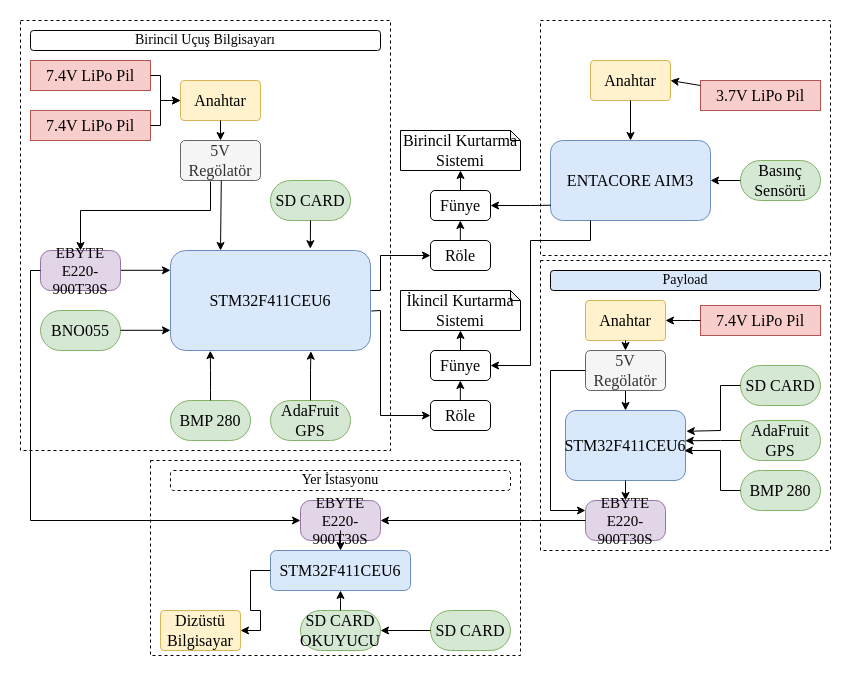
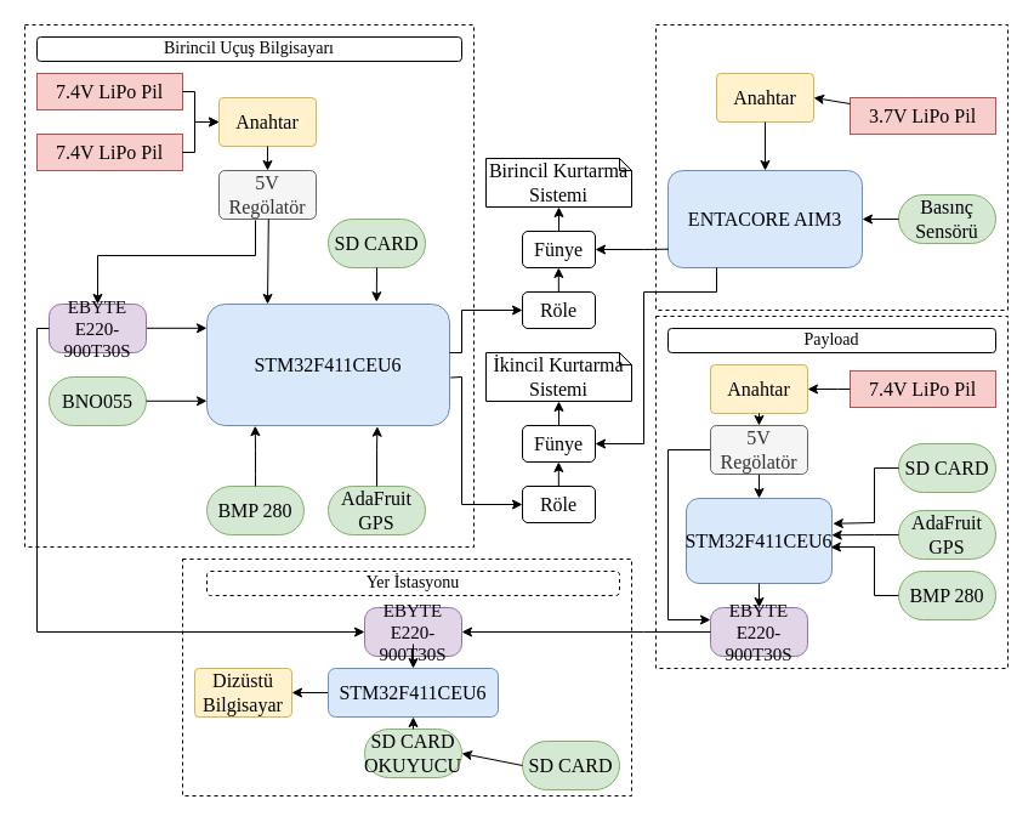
  <mxCell id="0" />
  <mxCell id="1" parent="0" />
  <mxCell id="2" value="7.4V LiPo Pil" style="rounded=1;whiteSpace=wrap;html=1;arcSize=0;fillColor=#f8cecc;strokeColor=#b85450;fontFamily=Calibri;fontSize=16;" parent="1" vertex="1"><mxGeometry x="30" y="110" width="120" height="30" as="geometry" /></mxCell>
  <mxCell id="3" value="7.4V LiPo Pil" style="rounded=1;whiteSpace=wrap;html=1;arcSize=0;fillColor=#f8cecc;strokeColor=#b85450;fontFamily=Calibri;fontSize=16;" parent="1" vertex="1"><mxGeometry x="30" y="60" width="120" height="30" as="geometry" /></mxCell>
  <mxCell id="4" value="Anahtar" style="rounded=1;whiteSpace=wrap;html=1;arcSize=9;fillColor=#fff2cc;strokeColor=#d6b656;fontFamily=Calibri;fontSize=16;" parent="1" vertex="1"><mxGeometry x="180" y="80" width="80" height="40" as="geometry" /></mxCell>
  <mxCell id="5" value="5V Regölatör" style="rounded=1;whiteSpace=wrap;html=1;arcSize=12;fillColor=#f5f5f5;fontColor=#333333;strokeColor=#666666;fontFamily=Calibri;fontSize=16;" parent="1" vertex="1"><mxGeometry x="180" y="140" width="80" height="40" as="geometry" /></mxCell>
  <mxCell id="6" value="STM32F411CEU6" style="rounded=1;whiteSpace=wrap;html=1;fillColor=#dae8fc;strokeColor=#6c8ebf;fontFamily=Calibri;fontSize=16;" parent="1" vertex="1"><mxGeometry x="170" y="250" width="200" height="100" as="geometry" /></mxCell>
  <mxCell id="7" value="BMP 280" style="rounded=1;whiteSpace=wrap;html=1;arcSize=50;fillColor=#d5e8d4;strokeColor=#82b366;fontFamily=Calibri;fontSize=16;" parent="1" vertex="1"><mxGeometry x="170" y="400" width="80" height="40" as="geometry" /></mxCell>
  <mxCell id="8" value="BNO055" style="rounded=1;whiteSpace=wrap;html=1;arcSize=50;fillColor=#d5e8d4;strokeColor=#82b366;fontFamily=Calibri;fontSize=16;" parent="1" vertex="1"><mxGeometry x="40" y="310" width="80" height="40" as="geometry" /></mxCell>
  <mxCell id="9" value="SD CARD" style="rounded=1;whiteSpace=wrap;html=1;arcSize=50;fillColor=#d5e8d4;strokeColor=#82b366;fontFamily=Calibri;fontSize=16;" parent="1" vertex="1"><mxGeometry x="270" y="180" width="80" height="40" as="geometry" /></mxCell>
  <mxCell id="10" value="AdaFruit GPS" style="rounded=1;whiteSpace=wrap;html=1;arcSize=50;fillColor=#d5e8d4;strokeColor=#82b366;fontFamily=Calibri;fontSize=16;" parent="1" vertex="1"><mxGeometry x="270" y="400" width="80" height="40" as="geometry" /></mxCell>
  <mxCell id="11" value="" style="endArrow=classic;html=1;rounded=0;fontFamily=Calibri;fontSize=16;" parent="1" edge="1"><mxGeometry width="50" height="50" relative="1" as="geometry"><mxPoint x="120" y="269.8" as="sourcePoint" /><mxPoint x="170" y="269.8" as="targetPoint" /><Array as="points"><mxPoint x="110" y="270" /><mxPoint x="120" y="269.8" /></Array></mxGeometry></mxCell>
  <mxCell id="12" value="" style="endArrow=classic;html=1;rounded=0;fontFamily=Calibri;fontSize=16;" parent="1" edge="1"><mxGeometry width="50" height="50" relative="1" as="geometry"><mxPoint x="120" y="329.8" as="sourcePoint" /><mxPoint x="170" y="329.8" as="targetPoint" /><Array as="points" /></mxGeometry></mxCell>
  <mxCell id="13" value="" style="endArrow=classic;html=1;rounded=0;entryX=0.199;entryY=1.002;entryDx=0;entryDy=0;entryPerimeter=0;fontFamily=Calibri;fontSize=16;" parent="1" target="6" edge="1"><mxGeometry width="50" height="50" relative="1" as="geometry"><mxPoint x="210" y="400" as="sourcePoint" /><mxPoint x="240" y="363" as="targetPoint" /><Array as="points"><mxPoint x="210" y="400" /><mxPoint x="210" y="390" /><mxPoint x="210" y="370" /></Array></mxGeometry></mxCell>
  <mxCell id="14" value="" style="endArrow=classic;html=1;rounded=0;entryX=0.702;entryY=1.007;entryDx=0;entryDy=0;entryPerimeter=0;fontFamily=Calibri;fontSize=16;" parent="1" target="6" edge="1"><mxGeometry width="50" height="50" relative="1" as="geometry"><mxPoint x="310" y="400" as="sourcePoint" /><mxPoint x="340" y="360" as="targetPoint" /><Array as="points"><mxPoint x="310" y="400" /><mxPoint x="310" y="370" /></Array></mxGeometry></mxCell>
  <mxCell id="15" value="" style="endArrow=classic;html=1;rounded=0;exitX=0.5;exitY=1;exitDx=0;exitDy=0;entryX=0.699;entryY=-0.018;entryDx=0;entryDy=0;entryPerimeter=0;fontFamily=Calibri;fontSize=16;" parent="1" target="6" edge="1"><mxGeometry width="50" height="50" relative="1" as="geometry"><mxPoint x="310" y="220" as="sourcePoint" /><mxPoint x="360" y="220" as="targetPoint" /></mxGeometry></mxCell>
  <mxCell id="16" value="" style="endArrow=classic;html=1;rounded=0;entryX=0.5;entryY=0;entryDx=0;entryDy=0;exitX=0.375;exitY=1.023;exitDx=0;exitDy=0;exitPerimeter=0;fontFamily=Calibri;fontSize=16;" parent="1" source="5" target="61" edge="1"><mxGeometry width="50" height="50" relative="1" as="geometry"><mxPoint x="260" y="160" as="sourcePoint" /><mxPoint x="270" y="200" as="targetPoint" /><Array as="points"><mxPoint x="210" y="210" /><mxPoint x="80" y="210" /></Array></mxGeometry></mxCell>
  <mxCell id="17" value="" style="endArrow=classic;html=1;rounded=0;exitX=0.51;exitY=0.999;exitDx=0;exitDy=0;exitPerimeter=0;entryX=0.25;entryY=0;entryDx=0;entryDy=0;fontFamily=Calibri;fontSize=16;" parent="1" source="5" target="6" edge="1"><mxGeometry width="50" height="50" relative="1" as="geometry"><mxPoint x="300" y="123.2" as="sourcePoint" /><mxPoint x="290" y="230" as="targetPoint" /></mxGeometry></mxCell>
  <mxCell id="18" value="" style="endArrow=classic;html=1;rounded=0;exitX=1;exitY=0.5;exitDx=0;exitDy=0;entryX=0;entryY=0.5;entryDx=0;entryDy=0;fontFamily=Calibri;fontSize=16;" parent="1" source="2" target="4" edge="1"><mxGeometry width="50" height="50" relative="1" as="geometry"><mxPoint x="360" y="250" as="sourcePoint" /><mxPoint x="190" y="150" as="targetPoint" /><Array as="points"><mxPoint x="160" y="125" /><mxPoint x="160" y="100" /></Array></mxGeometry></mxCell>
  <mxCell id="19" value="" style="endArrow=classic;html=1;rounded=0;exitX=1;exitY=0.5;exitDx=0;exitDy=0;fontFamily=Calibri;fontSize=16;" parent="1" source="3" edge="1"><mxGeometry width="50" height="50" relative="1" as="geometry"><mxPoint x="160" y="70" as="sourcePoint" /><mxPoint x="180" y="100" as="targetPoint" /><Array as="points"><mxPoint x="160" y="75" /><mxPoint x="160" y="100" /></Array></mxGeometry></mxCell>
  <mxCell id="20" value="" style="endArrow=classic;html=1;rounded=0;entryX=0.5;entryY=0;entryDx=0;entryDy=0;exitX=0.5;exitY=1;exitDx=0;exitDy=0;fontFamily=Calibri;fontSize=16;" parent="1" source="4" target="5" edge="1"><mxGeometry width="50" height="50" relative="1" as="geometry"><mxPoint x="260" y="99.9" as="sourcePoint" /><mxPoint x="280" y="100" as="targetPoint" /></mxGeometry></mxCell>
  <mxCell id="21" value="Birincil Kurtarma Sistemi" style="shape=note;whiteSpace=wrap;html=1;backgroundOutline=1;darkOpacity=0.05;rotation=0;size=10;strokeColor=default;verticalAlign=middle;fontFamily=Calibri;fontSize=16;" parent="1" vertex="1"><mxGeometry x="400" y="130" width="120" height="40" as="geometry" /></mxCell>
  <mxCell id="22" value="Fünye" style="rounded=1;whiteSpace=wrap;html=1;fontFamily=Calibri;fontSize=16;" parent="1" vertex="1"><mxGeometry x="430" y="190" width="60" height="30" as="geometry" /></mxCell>
  <mxCell id="23" value="Röle" style="rounded=1;whiteSpace=wrap;html=1;fontFamily=Calibri;fontSize=16;" parent="1" vertex="1"><mxGeometry x="430" y="240" width="60" height="30" as="geometry" /></mxCell>
  <mxCell id="24" value="" style="endArrow=classic;html=1;rounded=0;entryX=0.5;entryY=1;entryDx=0;entryDy=0;entryPerimeter=0;exitX=0.5;exitY=0;exitDx=0;exitDy=0;fontFamily=Calibri;fontSize=16;" parent="1" source="22" target="21" edge="1"><mxGeometry width="50" height="50" relative="1" as="geometry"><mxPoint x="400" y="280" as="sourcePoint" /><mxPoint x="450" y="230" as="targetPoint" /></mxGeometry></mxCell>
  <mxCell id="25" value="" style="endArrow=classic;html=1;rounded=0;entryX=0.5;entryY=1;entryDx=0;entryDy=0;entryPerimeter=0;exitX=0.5;exitY=0;exitDx=0;exitDy=0;fontFamily=Calibri;fontSize=16;" parent="1" edge="1"><mxGeometry width="50" height="50" relative="1" as="geometry"><mxPoint x="459.83" y="240" as="sourcePoint" /><mxPoint x="459.83" y="220" as="targetPoint" /></mxGeometry></mxCell>
  <mxCell id="26" value="İkincil Kurtarma Sistemi" style="shape=note;whiteSpace=wrap;html=1;backgroundOutline=1;darkOpacity=0.05;rotation=0;size=10;strokeColor=default;verticalAlign=middle;fontFamily=Calibri;fontSize=16;" parent="1" vertex="1"><mxGeometry x="400" y="290" width="120" height="40" as="geometry" /></mxCell>
  <mxCell id="27" value="Fünye" style="rounded=1;whiteSpace=wrap;html=1;fontFamily=Calibri;fontSize=16;" parent="1" vertex="1"><mxGeometry x="430" y="350" width="60" height="30" as="geometry" /></mxCell>
  <mxCell id="28" value="Röle" style="rounded=1;whiteSpace=wrap;html=1;fontFamily=Calibri;fontSize=16;" parent="1" vertex="1"><mxGeometry x="430" y="400" width="60" height="30" as="geometry" /></mxCell>
  <mxCell id="29" value="" style="endArrow=classic;html=1;rounded=0;entryX=0.5;entryY=1;entryDx=0;entryDy=0;entryPerimeter=0;exitX=0.5;exitY=0;exitDx=0;exitDy=0;fontFamily=Calibri;fontSize=16;" parent="1" source="27" target="26" edge="1"><mxGeometry width="50" height="50" relative="1" as="geometry"><mxPoint x="400" y="440" as="sourcePoint" /><mxPoint x="450" y="390" as="targetPoint" /></mxGeometry></mxCell>
  <mxCell id="30" value="" style="endArrow=classic;html=1;rounded=0;entryX=0.5;entryY=1;entryDx=0;entryDy=0;entryPerimeter=0;exitX=0.5;exitY=0;exitDx=0;exitDy=0;fontFamily=Calibri;fontSize=16;" parent="1" edge="1"><mxGeometry width="50" height="50" relative="1" as="geometry"><mxPoint x="459.83" y="400" as="sourcePoint" /><mxPoint x="459.83" y="380" as="targetPoint" /></mxGeometry></mxCell>
  <mxCell id="31" value="" style="endArrow=classic;html=1;rounded=0;exitX=1.004;exitY=0.605;exitDx=0;exitDy=0;exitPerimeter=0;entryX=0;entryY=0.5;entryDx=0;entryDy=0;fontFamily=Calibri;fontSize=16;" parent="1" source="6" target="28" edge="1"><mxGeometry width="50" height="50" relative="1" as="geometry"><mxPoint x="380" y="310" as="sourcePoint" /><mxPoint x="430" y="260" as="targetPoint" /><Array as="points"><mxPoint x="380" y="310" /><mxPoint x="380" y="415" /></Array></mxGeometry></mxCell>
  <mxCell id="32" value="" style="endArrow=classic;html=1;rounded=0;entryX=0;entryY=0.5;entryDx=0;entryDy=0;fontFamily=Calibri;fontSize=16;" parent="1" target="23" edge="1"><mxGeometry width="50" height="50" relative="1" as="geometry"><mxPoint x="370" y="290" as="sourcePoint" /><mxPoint x="420" y="250" as="targetPoint" /><Array as="points"><mxPoint x="380" y="290" /><mxPoint x="380" y="255" /></Array></mxGeometry></mxCell>
  <mxCell id="33" value="3.7V LiPo Pil" style="rounded=1;whiteSpace=wrap;html=1;arcSize=0;fillColor=#f8cecc;strokeColor=#b85450;fontFamily=Calibri;fontSize=16;" parent="1" vertex="1"><mxGeometry x="700" y="80" width="120" height="30" as="geometry" /></mxCell>
  <mxCell id="34" value="Anahtar" style="rounded=1;whiteSpace=wrap;html=1;arcSize=9;fillColor=#fff2cc;strokeColor=#d6b656;fontFamily=Calibri;fontSize=16;" parent="1" vertex="1"><mxGeometry x="590" y="60" width="80" height="40" as="geometry" /></mxCell>
  <mxCell id="35" value="ENTACORE AIM3" style="rounded=1;whiteSpace=wrap;html=1;fillColor=#dae8fc;strokeColor=#6c8ebf;fontFamily=Calibri;fontSize=16;" parent="1" vertex="1"><mxGeometry x="550" y="140" width="160" height="80" as="geometry" /></mxCell>
  <mxCell id="36" value="" style="endArrow=classic;html=1;rounded=0;entryX=0.5;entryY=0;entryDx=0;entryDy=0;exitX=0.5;exitY=1;exitDx=0;exitDy=0;fontFamily=Calibri;fontSize=16;" parent="1" source="34" target="35" edge="1"><mxGeometry width="50" height="50" relative="1" as="geometry"><mxPoint x="450" y="170" as="sourcePoint" /><mxPoint x="500" y="120" as="targetPoint" /></mxGeometry></mxCell>
  <mxCell id="37" value="" style="endArrow=classic;html=1;rounded=0;entryX=1;entryY=0.5;entryDx=0;entryDy=0;fontFamily=Calibri;fontSize=16;" parent="1" source="33" target="34" edge="1"><mxGeometry width="50" height="50" relative="1" as="geometry"><mxPoint x="450" y="170" as="sourcePoint" /><mxPoint x="500" y="120" as="targetPoint" /></mxGeometry></mxCell>
  <mxCell id="38" value="Basınç Sensörü" style="rounded=1;whiteSpace=wrap;html=1;arcSize=50;fillColor=#d5e8d4;strokeColor=#82b366;fontFamily=Calibri;fontSize=16;" parent="1" vertex="1"><mxGeometry x="740" y="160" width="80" height="40" as="geometry" /></mxCell>
  <mxCell id="39" value="" style="endArrow=classic;html=1;rounded=0;exitX=0;exitY=0.5;exitDx=0;exitDy=0;fontFamily=Calibri;fontSize=16;" parent="1" source="38" edge="1"><mxGeometry width="50" height="50" relative="1" as="geometry"><mxPoint x="739.04" y="251.12" as="sourcePoint" /><mxPoint x="710" y="180" as="targetPoint" /><Array as="points"><mxPoint x="710" y="180" /></Array></mxGeometry></mxCell>
  <mxCell id="40" value="" style="endArrow=classic;html=1;rounded=0;exitX=0.003;exitY=0.809;exitDx=0;exitDy=0;exitPerimeter=0;" parent="1" source="35" edge="1"><mxGeometry width="50" height="50" relative="1" as="geometry"><mxPoint x="550" y="210" as="sourcePoint" /><mxPoint x="490" y="205" as="targetPoint" /><Array as="points"><mxPoint x="530" y="205" /></Array></mxGeometry></mxCell>
  <mxCell id="41" value="" style="endArrow=classic;html=1;rounded=0;exitX=0.25;exitY=1;exitDx=0;exitDy=0;entryX=1;entryY=0.5;entryDx=0;entryDy=0;" parent="1" source="35" target="27" edge="1"><mxGeometry width="50" height="50" relative="1" as="geometry"><mxPoint x="510" y="250" as="sourcePoint" /><mxPoint x="500" y="370" as="targetPoint" /><Array as="points"><mxPoint x="590" y="240" /><mxPoint x="530" y="240" /><mxPoint x="530" y="365" /></Array></mxGeometry></mxCell>
  <mxCell id="42" style="edgeStyle=orthogonalEdgeStyle;rounded=0;orthogonalLoop=1;jettySize=auto;html=1;exitX=0;exitY=0.5;exitDx=0;exitDy=0;entryX=1;entryY=0.5;entryDx=0;entryDy=0;" edge="1" parent="1" source="43" target="77"><mxGeometry relative="1" as="geometry" /></mxCell>
  <mxCell id="43" value="STM32F411CEU6" style="rounded=1;whiteSpace=wrap;html=1;fillColor=#dae8fc;strokeColor=#6c8ebf;fontFamily=Calibri;fontSize=16;" parent="1" vertex="1"><mxGeometry x="270" y="550" width="140" height="40" as="geometry" /></mxCell>
  <mxCell id="44" value="EBYTE E220-900T30S" style="rounded=1;whiteSpace=wrap;html=1;arcSize=25;fillColor=#e1d5e7;strokeColor=#9673a6;fontFamily=Calibri;fontSize=15;" parent="1" vertex="1"><mxGeometry x="300" y="500" width="80" height="40" as="geometry" /></mxCell>
  <mxCell id="45" value="7.4V LiPo Pil" style="rounded=1;whiteSpace=wrap;html=1;arcSize=0;fillColor=#f8cecc;strokeColor=#b85450;fontFamily=Calibri;fontSize=16;" parent="1" vertex="1"><mxGeometry x="700" y="305" width="120" height="30" as="geometry" /></mxCell>
  <mxCell id="46" value="Anahtar" style="rounded=1;whiteSpace=wrap;html=1;arcSize=9;fillColor=#fff2cc;strokeColor=#d6b656;fontFamily=Calibri;fontSize=16;" parent="1" vertex="1"><mxGeometry x="585" y="300" width="80" height="40" as="geometry" /></mxCell>
  <mxCell id="47" style="edgeStyle=orthogonalEdgeStyle;rounded=0;orthogonalLoop=1;jettySize=auto;html=1;" edge="1" parent="1" source="49"><mxGeometry relative="1" as="geometry"><mxPoint x="625" y="410" as="targetPoint" /></mxGeometry></mxCell>
  <mxCell id="48" style="edgeStyle=orthogonalEdgeStyle;rounded=0;orthogonalLoop=1;jettySize=auto;html=1;exitX=0;exitY=0.5;exitDx=0;exitDy=0;entryX=0;entryY=0.25;entryDx=0;entryDy=0;" edge="1" parent="1" source="49" target="50"><mxGeometry relative="1" as="geometry"><mxPoint x="540" y="500" as="targetPoint" /><Array as="points"><mxPoint x="550" y="370" /><mxPoint x="550" y="510" /></Array></mxGeometry></mxCell>
  <mxCell id="49" value="5V Regölatör" style="rounded=1;whiteSpace=wrap;html=1;arcSize=12;fillColor=#f5f5f5;fontColor=#333333;strokeColor=#666666;fontFamily=Calibri;fontSize=16;" parent="1" vertex="1"><mxGeometry x="585" y="350" width="80" height="40" as="geometry" /></mxCell>
  <mxCell id="50" value="EBYTE E220-900T30S" style="rounded=1;whiteSpace=wrap;html=1;arcSize=25;fillColor=#e1d5e7;strokeColor=#9673a6;fontFamily=Calibri;fontSize=15;" parent="1" vertex="1"><mxGeometry x="585" y="500" width="80" height="40" as="geometry" /></mxCell>
  <mxCell id="51" value="STM32F411CEU6" style="rounded=1;whiteSpace=wrap;html=1;fillColor=#dae8fc;strokeColor=#6c8ebf;fontFamily=Calibri;fontSize=16;" parent="1" vertex="1"><mxGeometry x="565" y="410" width="120" height="70" as="geometry" /></mxCell>
  <mxCell id="52" value="SD CARD" style="rounded=1;whiteSpace=wrap;html=1;arcSize=50;fillColor=#d5e8d4;strokeColor=#82b366;fontFamily=Calibri;fontSize=16;" parent="1" vertex="1"><mxGeometry x="740" y="365" width="80" height="40" as="geometry" /></mxCell>
  <mxCell id="53" value="AdaFruit GPS" style="rounded=1;whiteSpace=wrap;html=1;arcSize=50;fillColor=#d5e8d4;strokeColor=#82b366;fontFamily=Calibri;fontSize=16;" parent="1" vertex="1"><mxGeometry x="740" y="420" width="80" height="40" as="geometry" /></mxCell>
  <mxCell id="54" value="BMP 280" style="rounded=1;whiteSpace=wrap;html=1;arcSize=50;fillColor=#d5e8d4;strokeColor=#82b366;fontFamily=Calibri;fontSize=16;" parent="1" vertex="1"><mxGeometry x="740" y="470" width="80" height="40" as="geometry" /></mxCell>
  <mxCell id="55" value="" style="endArrow=classic;html=1;rounded=0;exitX=0;exitY=0.5;exitDx=0;exitDy=0;entryX=1;entryY=0.5;entryDx=0;entryDy=0;" parent="1" source="45" target="46" edge="1"><mxGeometry width="50" height="50" relative="1" as="geometry"><mxPoint x="520" y="360" as="sourcePoint" /><mxPoint x="570" y="310" as="targetPoint" /><Array as="points"><mxPoint x="690" y="320" /></Array></mxGeometry></mxCell>
  <mxCell id="56" value="" style="endArrow=classic;html=1;rounded=0;entryX=0.5;entryY=0;entryDx=0;entryDy=0;exitX=0.5;exitY=1;exitDx=0;exitDy=0;" parent="1" source="46" target="49" edge="1"><mxGeometry width="50" height="50" relative="1" as="geometry"><mxPoint x="610" y="400" as="sourcePoint" /><mxPoint x="660" y="350" as="targetPoint" /></mxGeometry></mxCell>
  <mxCell id="57" value="" style="endArrow=classic;html=1;rounded=0;exitX=0.5;exitY=1;exitDx=0;exitDy=0;entryX=0.5;entryY=0;entryDx=0;entryDy=0;" parent="1" target="50" edge="1" source="51"><mxGeometry width="50" height="50" relative="1" as="geometry"><mxPoint x="625" y="440" as="sourcePoint" /><mxPoint x="620" y="440" as="targetPoint" /><Array as="points" /></mxGeometry></mxCell>
  <mxCell id="58" value="" style="endArrow=classic;html=1;rounded=0;exitX=0;exitY=0.5;exitDx=0;exitDy=0;entryX=1.007;entryY=0.297;entryDx=0;entryDy=0;entryPerimeter=0;" parent="1" source="52" edge="1" target="51"><mxGeometry width="50" height="50" relative="1" as="geometry"><mxPoint x="680" y="385" as="sourcePoint" /><mxPoint x="700" y="410" as="targetPoint" /><Array as="points"><mxPoint x="720" y="385" /><mxPoint x="720" y="430" /></Array></mxGeometry></mxCell>
  <mxCell id="59" value="" style="endArrow=classic;html=1;rounded=0;exitX=0;exitY=0.5;exitDx=0;exitDy=0;entryX=0.998;entryY=0.432;entryDx=0;entryDy=0;entryPerimeter=0;" parent="1" source="53" edge="1" target="51"><mxGeometry width="50" height="50" relative="1" as="geometry"><mxPoint x="737" y="370" as="sourcePoint" /><mxPoint x="700" y="420" as="targetPoint" /><Array as="points"><mxPoint x="720" y="440" /></Array></mxGeometry></mxCell>
  <mxCell id="60" value="" style="endArrow=classic;html=1;rounded=0;exitX=0;exitY=0.5;exitDx=0;exitDy=0;entryX=0.991;entryY=0.575;entryDx=0;entryDy=0;entryPerimeter=0;" parent="1" source="54" edge="1" target="51"><mxGeometry width="50" height="50" relative="1" as="geometry"><mxPoint x="740" y="460" as="sourcePoint" /><mxPoint x="700" y="430" as="targetPoint" /><Array as="points"><mxPoint x="720" y="490" /><mxPoint x="720" y="450" /><mxPoint x="690" y="450" /></Array></mxGeometry></mxCell>
  <mxCell id="61" value="EBYTE E220-900T30S" style="rounded=1;whiteSpace=wrap;html=1;arcSize=25;fillColor=#e1d5e7;strokeColor=#9673a6;fontFamily=Calibri;fontSize=15;" parent="1" vertex="1"><mxGeometry x="40" y="250" width="80" height="40" as="geometry" /></mxCell>
  <mxCell id="62" value="" style="endArrow=classic;html=1;rounded=0;exitX=0;exitY=0.5;exitDx=0;exitDy=0;entryX=0;entryY=0.5;entryDx=0;entryDy=0;" parent="1" source="61" target="44" edge="1"><mxGeometry width="50" height="50" relative="1" as="geometry"><mxPoint x="190" y="330" as="sourcePoint" /><mxPoint x="30" y="560" as="targetPoint" /><Array as="points"><mxPoint x="30" y="270" /><mxPoint x="30" y="520" /></Array></mxGeometry></mxCell>
  <mxCell id="63" value="" style="endArrow=classic;html=1;rounded=0;exitX=0;exitY=0.5;exitDx=0;exitDy=0;entryX=1;entryY=0.5;entryDx=0;entryDy=0;" parent="1" source="50" target="44" edge="1"><mxGeometry width="50" height="50" relative="1" as="geometry"><mxPoint x="550" y="570" as="sourcePoint" /><mxPoint x="510" y="560" as="targetPoint" /><Array as="points"><mxPoint x="530" y="520" /></Array></mxGeometry></mxCell>
  <mxCell id="64" value="Birincil Uçuş Bilgisayarı" style="rounded=1;whiteSpace=wrap;html=1;fontSize=14;fontFamily=Calibri;" parent="1" vertex="1"><mxGeometry x="30" y="30" width="350" height="20" as="geometry" /></mxCell>
- <mxCell id="65" value="Payload" style="rounded=1;whiteSpace=wrap;html=1;fontSize=14;fontFamily=Calibri;fillColor=#dae8fc;" parent="1" vertex="1"><mxGeometry x="550" y="270" width="270" height="20" as="geometry" /></mxCell>
+ <mxCell id="65" value="Payload" style="rounded=1;whiteSpace=wrap;html=1;fontSize=14;fontFamily=Calibri;" parent="1" vertex="1"><mxGeometry x="550" y="270" width="270" height="20" as="geometry" /></mxCell>
  <mxCell id="66" value="Yer İstasyonu" style="rounded=1;whiteSpace=wrap;html=1;fontSize=14;fontFamily=Calibri;dashed=1;" parent="1" vertex="1"><mxGeometry x="170" y="470" width="340" height="20" as="geometry" /></mxCell>
  <mxCell id="67" value="" style="rounded=0;whiteSpace=wrap;html=1;dashed=1;fillColor=none;" parent="1" vertex="1"><mxGeometry x="20" width="370" height="430" as="geometry" y="20" /></mxCell>
  <mxCell id="68" value="" style="rounded=0;whiteSpace=wrap;html=1;dashed=1;fillColor=none;" parent="1" vertex="1"><mxGeometry x="540" width="290" height="235" as="geometry" y="20" /></mxCell>
  <mxCell id="69" value="" style="rounded=0;whiteSpace=wrap;html=1;dashed=1;fillColor=none;" parent="1" vertex="1"><mxGeometry x="540" y="260" width="290" height="290" as="geometry" /></mxCell>
  <mxCell id="70" value="" style="rounded=0;whiteSpace=wrap;html=1;dashed=1;fillColor=none;" parent="1" vertex="1"><mxGeometry x="150" y="460" width="370" height="195" as="geometry" /></mxCell>
  <mxCell id="71" style="edgeStyle=orthogonalEdgeStyle;rounded=0;orthogonalLoop=1;jettySize=auto;html=1;exitX=0.5;exitY=1;exitDx=0;exitDy=0;" parent="1" source="70" target="70" edge="1"><mxGeometry relative="1" as="geometry" /></mxCell>
- <mxCell id="72" value="SD CARD OKUYUCU" style="rounded=1;whiteSpace=wrap;html=1;arcSize=50;fillColor=#d5e8d4;strokeColor=#82b366;fontFamily=Calibri;fontSize=16;" vertex="1" parent="1"><mxGeometry x="300" y="610" width="80" height="40" as="geometry" /></mxCell>
+ <mxCell id="72" value="SD CARD OKUYUCU" style="rounded=1;whiteSpace=wrap;html=1;arcSize=50;fillColor=#d5e8d4;strokeColor=#82b366;fontFamily=Calibri;fontSize=16;" vertex="1" parent="1"><mxGeometry x="300" y="600" width="80" height="40" as="geometry" /></mxCell>
  <mxCell id="73" value="SD CARD" style="rounded=1;whiteSpace=wrap;html=1;arcSize=50;fillColor=#d5e8d4;strokeColor=#82b366;fontFamily=Calibri;fontSize=16;" vertex="1" parent="1"><mxGeometry x="430" y="610" width="80" height="40" as="geometry" /></mxCell>
  <mxCell id="74" value="" style="endArrow=classic;html=1;rounded=0;entryX=1;entryY=0.5;entryDx=0;entryDy=0;exitX=0;exitY=0.5;exitDx=0;exitDy=0;" edge="1" parent="1" source="73" target="72"><mxGeometry width="50" height="50" relative="1" as="geometry"><mxPoint x="390" y="635" as="sourcePoint" /><mxPoint x="370" y="630" as="targetPoint" /><Array as="points" /></mxGeometry></mxCell>
  <mxCell id="75" value="" style="endArrow=classic;html=1;rounded=0;entryX=0.5;entryY=1;entryDx=0;entryDy=0;exitX=0.5;exitY=0;exitDx=0;exitDy=0;" edge="1" parent="1" source="72" target="43"><mxGeometry width="50" height="50" relative="1" as="geometry"><mxPoint x="380" y="640" as="sourcePoint" /><mxPoint x="400" y="640" as="targetPoint" /><Array as="points"><mxPoint x="340" y="600" /></Array></mxGeometry></mxCell>
  <mxCell id="76" value="" style="endArrow=classic;html=1;rounded=0;" edge="1" parent="1"><mxGeometry width="50" height="50" relative="1" as="geometry"><mxPoint x="340" y="530" as="sourcePoint" /><mxPoint x="340" y="550" as="targetPoint" /></mxGeometry></mxCell>
- <mxCell id="77" value="Dizüstü Bilgisayar" style="rounded=1;whiteSpace=wrap;html=1;arcSize=9;fillColor=#fff2cc;strokeColor=#d6b656;fontFamily=Calibri;fontSize=16;" vertex="1" parent="1"><mxGeometry x="160" y="610" width="80" height="40" as="geometry" /></mxCell>
+ <mxCell id="77" value="Dizüstü Bilgisayar" style="rounded=1;whiteSpace=wrap;html=1;arcSize=9;fillColor=#fff2cc;strokeColor=#d6b656;fontFamily=Calibri;fontSize=16;" vertex="1" parent="1"><mxGeometry x="160" y="550" width="80" height="40" as="geometry" /></mxCell>
